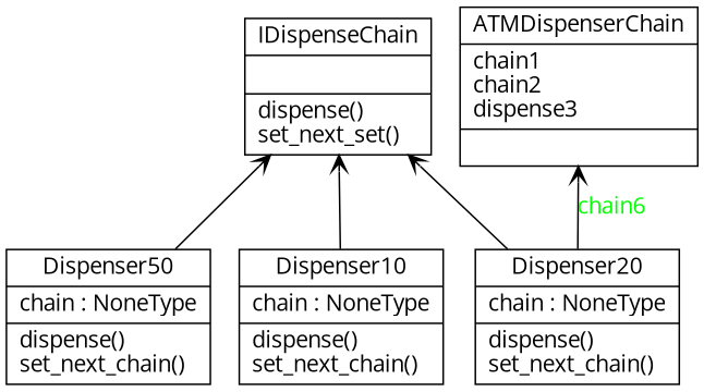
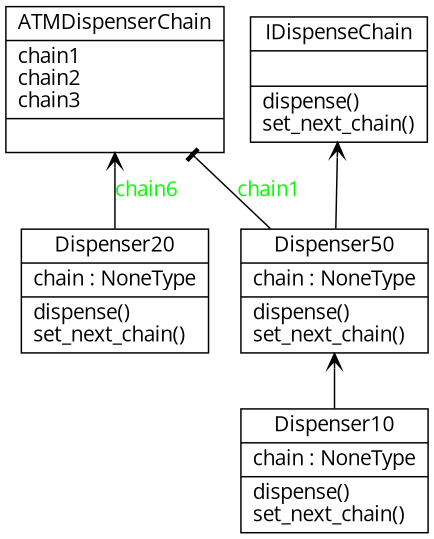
  digraph {
    fontname="Open Sans"
    rankdir=BT
    node [fontname="Open Sans" shape=record]
    edge [arrowhead=vee arrowtail=none fontname="Open Sans"]
    n1 [label="{Dispenser50|chain : NoneType\l|dispense()\lset_next_chain()\l}"]
-   n2 [label="{IDispenseChain|\l|dispense()\lset_next_set()\l}"]
-   n3 [label="{ATMDispenserChain|chain1\lchain2\ldispense3\l|}"]
+   n2 [label="{IDispenseChain|\l|dispense()\lset_next_chain()\l}"]
+   n3 [label="{ATMDispenserChain|chain1\lchain2\lchain3\l|}"]
    n4 [label="{Dispenser10|chain : NoneType\l|dispense()\lset_next_chain()\l}"]
    n5 [label="{Dispenser20|chain : NoneType\l|dispense()\lset_next_chain()\l}"]
    n1 -> n2
-   n4 -> n2
-   n5 -> n2
+   n1 -> n3 [arrowhead=tee fontcolor=green label=chain1 style=solid]
+   n4 -> n1
    n5 -> n3 [fontcolor=green label=chain6 style=solid]
  }
